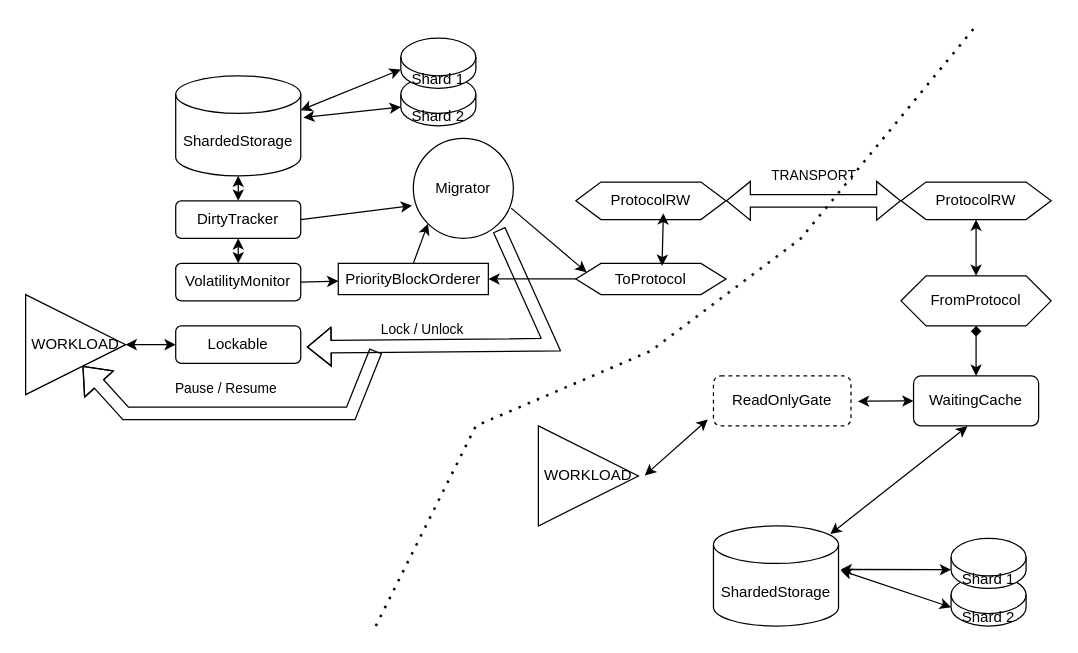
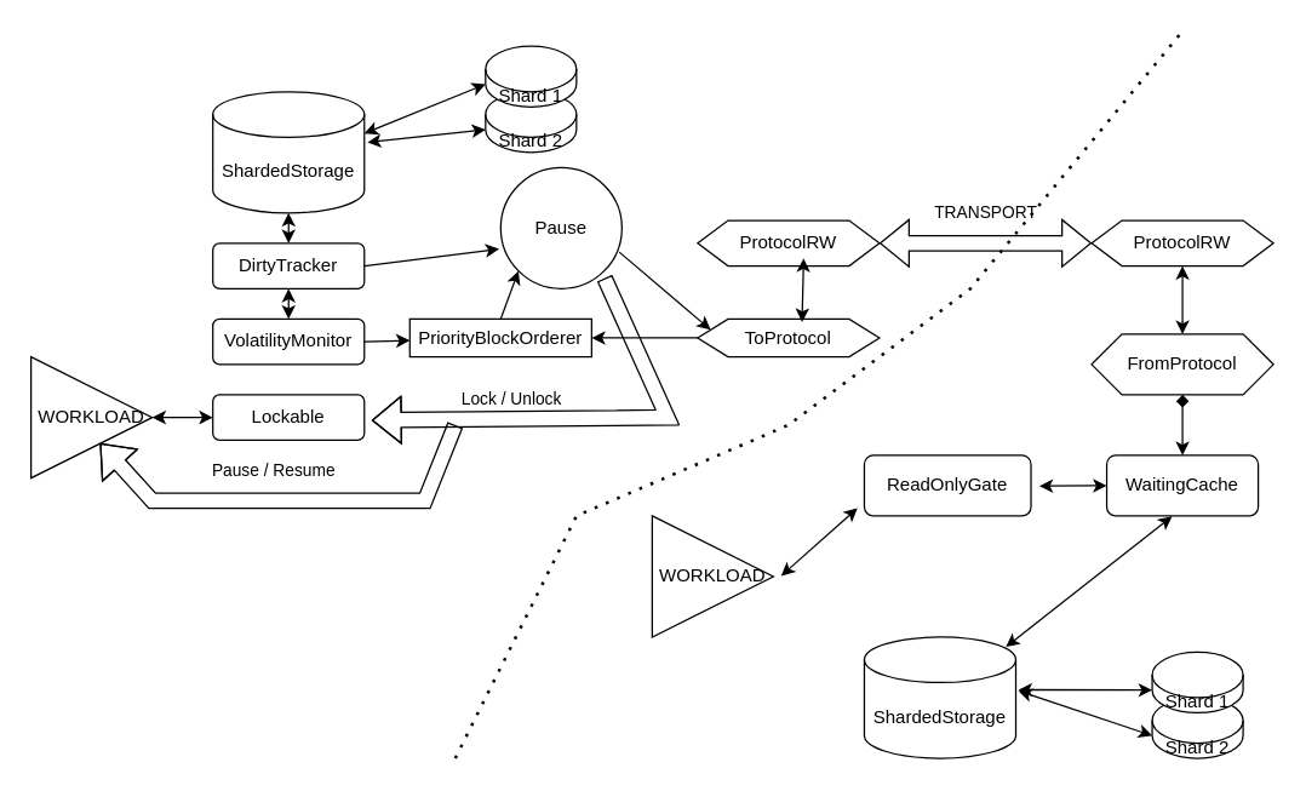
  <mxCell id="0" />
  <mxCell id="1" parent="0" />
  <mxCell id="2" value="Shard 2" style="shape=cylinder3;whiteSpace=wrap;html=1;boundedLbl=1;backgroundOutline=1;size=15;" vertex="1" parent="1"><mxGeometry x="320" y="60" width="60" height="40" as="geometry" /></mxCell>
  <mxCell id="3" value="&lt;div&gt;Shard 1&lt;/div&gt;" style="shape=cylinder3;whiteSpace=wrap;html=1;boundedLbl=1;backgroundOutline=1;size=15;" vertex="1" parent="1"><mxGeometry x="320" y="30" width="60" height="40" as="geometry" /></mxCell>
  <mxCell id="4" value="&lt;div&gt;ShardedStorage&lt;/div&gt;" style="shape=cylinder3;whiteSpace=wrap;html=1;boundedLbl=1;backgroundOutline=1;size=15;" vertex="1" parent="1"><mxGeometry x="140" y="60" width="100" height="80" as="geometry" /></mxCell>
  <mxCell id="5" value="" style="endArrow=classic;startArrow=classic;html=1;rounded=0;entryX=1;entryY=0;entryDx=0;entryDy=27.5;entryPerimeter=0;exitX=0;exitY=1;exitDx=0;exitDy=-15;exitPerimeter=0;" edge="1" parent="1" source="3" target="4"><mxGeometry width="50" height="50" relative="1" as="geometry"><mxPoint x="430" y="390" as="sourcePoint" /><mxPoint x="480" y="340" as="targetPoint" /><Array as="points" /></mxGeometry></mxCell>
  <mxCell id="6" value="" style="endArrow=classic;startArrow=classic;html=1;rounded=0;entryX=0;entryY=1;entryDx=0;entryDy=-15;entryPerimeter=0;exitX=1.02;exitY=0.418;exitDx=0;exitDy=0;exitPerimeter=0;" edge="1" parent="1" source="4" target="2"><mxGeometry width="50" height="50" relative="1" as="geometry"><mxPoint x="430" y="260" as="sourcePoint" /><mxPoint x="480" y="210" as="targetPoint" /></mxGeometry></mxCell>
  <mxCell id="7" value="DirtyTracker" style="rounded=1;whiteSpace=wrap;html=1;" vertex="1" parent="1"><mxGeometry x="140" y="160" width="100" height="30" as="geometry" /></mxCell>
  <mxCell id="8" value="" style="endArrow=classic;startArrow=classic;html=1;rounded=0;entryX=0.5;entryY=1;entryDx=0;entryDy=0;entryPerimeter=0;exitX=0.5;exitY=0;exitDx=0;exitDy=0;" edge="1" parent="1" source="7" target="4"><mxGeometry width="50" height="50" relative="1" as="geometry"><mxPoint x="430" y="260" as="sourcePoint" /><mxPoint x="480" y="210" as="targetPoint" /></mxGeometry></mxCell>
  <mxCell id="9" value="VolatilityMonitor" style="rounded=1;whiteSpace=wrap;html=1;" vertex="1" parent="1"><mxGeometry x="140" y="210" width="100" height="30" as="geometry" /></mxCell>
  <mxCell id="10" value="" style="endArrow=classic;startArrow=classic;html=1;rounded=0;entryX=0.5;entryY=1;entryDx=0;entryDy=0;exitX=0.5;exitY=0;exitDx=0;exitDy=0;" edge="1" parent="1" source="9" target="7"><mxGeometry width="50" height="50" relative="1" as="geometry"><mxPoint x="430" y="260" as="sourcePoint" /><mxPoint x="480" y="210" as="targetPoint" /></mxGeometry></mxCell>
  <mxCell id="11" value="Lockable" style="rounded=1;whiteSpace=wrap;html=1;" vertex="1" parent="1"><mxGeometry x="140" y="260" width="100" height="30" as="geometry" /></mxCell>
  <mxCell id="12" value="WORKLOAD" style="triangle;whiteSpace=wrap;html=1;" vertex="1" parent="1"><mxGeometry y="235" width="80" height="80" as="geometry" x="20" /></mxCell>
  <mxCell id="13" value="" style="endArrow=classic;startArrow=classic;html=1;rounded=0;exitX=1;exitY=0.5;exitDx=0;exitDy=0;entryX=0;entryY=0.5;entryDx=0;entryDy=0;" edge="1" parent="1" source="12" target="11"><mxGeometry width="50" height="50" relative="1" as="geometry"><mxPoint x="410" y="260" as="sourcePoint" /><mxPoint x="460" y="210" as="targetPoint" /></mxGeometry></mxCell>
  <mxCell id="14" value="" style="endArrow=classic;html=1;rounded=0;exitX=1;exitY=0.5;exitDx=0;exitDy=0;" edge="1" parent="1" source="9" target="15"><mxGeometry width="50" height="50" relative="1" as="geometry"><mxPoint x="410" y="260" as="sourcePoint" /><mxPoint x="300" y="225" as="targetPoint" /></mxGeometry></mxCell>
  <mxCell id="15" value="PriorityBlockOrderer" style="rounded=0;whiteSpace=wrap;html=1;" vertex="1" parent="1"><mxGeometry x="270" y="210" width="120" height="25" as="geometry" /></mxCell>
  <mxCell id="16" value="ProtocolRW" style="shape=hexagon;perimeter=hexagonPerimeter2;whiteSpace=wrap;html=1;fixedSize=1;" vertex="1" parent="1"><mxGeometry x="460" y="145" width="120" height="30" as="geometry" /></mxCell>
  <mxCell id="17" value="ToProtocol" style="shape=hexagon;perimeter=hexagonPerimeter2;whiteSpace=wrap;html=1;fixedSize=1;" vertex="1" parent="1"><mxGeometry x="460" y="210" width="120" height="25" as="geometry" /></mxCell>
  <mxCell id="18" value="" style="endArrow=classic;startArrow=classic;html=1;rounded=0;exitX=0.583;exitY=0.833;exitDx=0;exitDy=0;exitPerimeter=0;entryX=0.574;entryY=0.081;entryDx=0;entryDy=0;entryPerimeter=0;" edge="1" parent="1" source="16" target="17"><mxGeometry width="50" height="50" relative="1" as="geometry"><mxPoint x="660" y="355" as="sourcePoint" /><mxPoint x="500" y="215" as="targetPoint" /><Array as="points" /></mxGeometry></mxCell>
  <mxCell id="19" value="" style="endArrow=classic;html=1;rounded=0;exitX=0;exitY=0.5;exitDx=0;exitDy=0;entryX=1;entryY=0.5;entryDx=0;entryDy=0;" edge="1" parent="1" source="17" target="15"><mxGeometry width="50" height="50" relative="1" as="geometry"><mxPoint x="410" y="260" as="sourcePoint" /><mxPoint x="460" y="210" as="targetPoint" /></mxGeometry></mxCell>
- <mxCell id="20" value="Migrator" style="ellipse;whiteSpace=wrap;html=1;aspect=fixed;" vertex="1" parent="1"><mxGeometry x="330" y="110" width="80" height="80" as="geometry" /></mxCell>
+ <mxCell id="20" value="Pause" style="ellipse;whiteSpace=wrap;html=1;aspect=fixed;" vertex="1" parent="1"><mxGeometry x="330" y="110" width="80" height="80" as="geometry" /></mxCell>
  <mxCell id="21" value="" style="endArrow=classic;html=1;rounded=0;exitX=0.978;exitY=0.698;exitDx=0;exitDy=0;entryX=0;entryY=0.25;entryDx=0;entryDy=0;exitPerimeter=0;" edge="1" parent="1" source="20" target="17"><mxGeometry width="50" height="50" relative="1" as="geometry"><mxPoint x="360" y="432.5" as="sourcePoint" /><mxPoint x="470" y="260" as="targetPoint" /><Array as="points" /></mxGeometry></mxCell>
  <mxCell id="22" value="" style="endArrow=classic;html=1;rounded=0;exitX=0.5;exitY=0;exitDx=0;exitDy=0;entryX=0;entryY=1;entryDx=0;entryDy=0;" edge="1" parent="1" source="15" target="20"><mxGeometry width="50" height="50" relative="1" as="geometry"><mxPoint x="410" y="260" as="sourcePoint" /><mxPoint x="460" y="210" as="targetPoint" /></mxGeometry></mxCell>
  <mxCell id="23" value="" style="endArrow=classic;html=1;rounded=0;exitX=1;exitY=0.5;exitDx=0;exitDy=0;entryX=-0.013;entryY=0.672;entryDx=0;entryDy=0;entryPerimeter=0;" edge="1" parent="1" source="7" target="20"><mxGeometry width="50" height="50" relative="1" as="geometry"><mxPoint x="410" y="260" as="sourcePoint" /><mxPoint x="460" y="210" as="targetPoint" /></mxGeometry></mxCell>
  <mxCell id="24" value="Lock / Unlock" style="shape=flexArrow;endArrow=classic;html=1;rounded=0;entryX=1.048;entryY=0.562;entryDx=0;entryDy=0;entryPerimeter=0;exitX=0.857;exitY=0.913;exitDx=0;exitDy=0;exitPerimeter=0;" edge="1" parent="1" source="20" target="11"><mxGeometry x="0.379" y="-13" width="50" height="50" relative="1" as="geometry"><mxPoint x="420" y="275" as="sourcePoint" /><mxPoint x="319.31" y="270" as="targetPoint" /><Array as="points"><mxPoint x="440" y="275" /></Array><mxPoint as="offset" /></mxGeometry></mxCell>
  <mxCell id="25" value="Pause / Resume" style="shape=flexArrow;endArrow=classic;html=1;rounded=0;entryX=0.569;entryY=0.713;entryDx=0;entryDy=0;entryPerimeter=0;" edge="1" parent="1" target="12"><mxGeometry x="0.079" y="-20" width="50" height="50" relative="1" as="geometry"><mxPoint x="300" y="280" as="sourcePoint" /><mxPoint x="140" y="370" as="targetPoint" /><Array as="points"><mxPoint x="280" y="330" /><mxPoint x="100" y="330" /></Array><mxPoint as="offset" /></mxGeometry></mxCell>
  <mxCell id="26" value="TRANSPORT" style="shape=flexArrow;endArrow=classic;startArrow=classic;html=1;rounded=0;exitX=1;exitY=0.5;exitDx=0;exitDy=0;" edge="1" parent="1" source="16"><mxGeometry y="20" width="100" height="100" relative="1" as="geometry"><mxPoint x="680" y="325" as="sourcePoint" /><mxPoint x="720" y="160" as="targetPoint" /><mxPoint as="offset" /></mxGeometry></mxCell>
  <mxCell id="27" value="ProtocolRW" style="shape=hexagon;perimeter=hexagonPerimeter2;whiteSpace=wrap;html=1;fixedSize=1;" vertex="1" parent="1"><mxGeometry x="720" y="145" width="120" height="30" as="geometry" /></mxCell>
  <mxCell id="28" value="" style="endArrow=classic;startArrow=classic;html=1;rounded=0;entryX=0.5;entryY=1;entryDx=0;entryDy=0;" edge="1" parent="1" target="27"><mxGeometry width="50" height="50" relative="1" as="geometry"><mxPoint x="780" y="220" as="sourcePoint" /><mxPoint x="460" y="210" as="targetPoint" /></mxGeometry></mxCell>
  <mxCell id="29" value="FromProtocol" style="shape=hexagon;perimeter=hexagonPerimeter2;whiteSpace=wrap;html=1;fixedSize=1;" vertex="1" parent="1"><mxGeometry x="720" y="220" width="120" height="40" as="geometry" /></mxCell>
  <mxCell id="30" value="WaitingCache" style="rounded=1;whiteSpace=wrap;html=1;" vertex="1" parent="1"><mxGeometry x="730" y="300" width="100" height="40" as="geometry" /></mxCell>
  <mxCell id="31" value="" style="endArrow=diamond;startArrow=classic;html=1;rounded=0;entryX=0.5;entryY=1;entryDx=0;entryDy=0;exitX=0.5;exitY=0;exitDx=0;exitDy=0;" edge="1" parent="1" source="30" target="29"><mxGeometry width="50" height="50" relative="1" as="geometry"><mxPoint x="410" y="260" as="sourcePoint" /><mxPoint x="460" y="210" as="targetPoint" /></mxGeometry></mxCell>
  <mxCell id="32" value="Shard 2" style="shape=cylinder3;whiteSpace=wrap;html=1;boundedLbl=1;backgroundOutline=1;size=15;" vertex="1" parent="1"><mxGeometry x="760" y="460" width="60" height="40" as="geometry" /></mxCell>
  <mxCell id="33" value="&lt;div&gt;Shard 1&lt;/div&gt;" style="shape=cylinder3;whiteSpace=wrap;html=1;boundedLbl=1;backgroundOutline=1;size=15;" vertex="1" parent="1"><mxGeometry x="760" y="430" width="60" height="40" as="geometry" /></mxCell>
  <mxCell id="34" value="" style="endArrow=classic;startArrow=classic;html=1;rounded=0;entryX=1.017;entryY=0.435;entryDx=0;entryDy=0;entryPerimeter=0;exitX=0;exitY=1;exitDx=0;exitDy=-15;exitPerimeter=0;" edge="1" source="33" parent="1" target="36"><mxGeometry width="50" height="50" relative="1" as="geometry"><mxPoint x="870" y="790" as="sourcePoint" /><mxPoint x="680" y="488" as="targetPoint" /><Array as="points" /></mxGeometry></mxCell>
  <mxCell id="35" value="" style="endArrow=classic;startArrow=classic;html=1;rounded=0;entryX=0;entryY=1;entryDx=0;entryDy=-15;entryPerimeter=0;exitX=1.017;exitY=0.444;exitDx=0;exitDy=0;exitPerimeter=0;" edge="1" target="32" parent="1" source="36"><mxGeometry width="50" height="50" relative="1" as="geometry"><mxPoint x="682" y="493" as="sourcePoint" /><mxPoint x="920" y="610" as="targetPoint" /></mxGeometry></mxCell>
  <mxCell id="36" value="&lt;div&gt;ShardedStorage&lt;/div&gt;" style="shape=cylinder3;whiteSpace=wrap;html=1;boundedLbl=1;backgroundOutline=1;size=15;" vertex="1" parent="1"><mxGeometry x="570" y="420" width="100" height="80" as="geometry" /></mxCell>
  <mxCell id="37" value="WORKLOAD" style="triangle;whiteSpace=wrap;html=1;" vertex="1" parent="1"><mxGeometry x="430" y="340" width="80" height="80" as="geometry" /></mxCell>
  <mxCell id="38" value="" style="endArrow=classic;startArrow=classic;html=1;rounded=0;entryX=0;entryY=0.5;entryDx=0;entryDy=0;exitX=1.05;exitY=0.508;exitDx=0;exitDy=0;exitPerimeter=0;" edge="1" parent="1" source="40" target="30"><mxGeometry width="50" height="50" relative="1" as="geometry"><mxPoint x="670" y="350" as="sourcePoint" /><mxPoint x="460" y="210" as="targetPoint" /></mxGeometry></mxCell>
  <mxCell id="39" value="" style="endArrow=classic;startArrow=classic;html=1;rounded=0;entryX=0.431;entryY=1.008;entryDx=0;entryDy=0;entryPerimeter=0;exitX=0.934;exitY=0.081;exitDx=0;exitDy=0;exitPerimeter=0;" edge="1" parent="1" source="36" target="30"><mxGeometry width="50" height="50" relative="1" as="geometry"><mxPoint x="410" y="260" as="sourcePoint" /><mxPoint x="460" y="210" as="targetPoint" /></mxGeometry></mxCell>
- <mxCell id="40" value="ReadOnlyGate" style="rounded=1;whiteSpace=wrap;html=1;dashed=1;" vertex="1" parent="1"><mxGeometry x="570" y="300" width="110" height="40" as="geometry" /></mxCell>
+ <mxCell id="40" value="ReadOnlyGate" style="rounded=1;whiteSpace=wrap;html=1;" vertex="1" parent="1"><mxGeometry x="570" y="300" width="110" height="40" as="geometry" /></mxCell>
  <mxCell id="41" value="" style="endArrow=classic;startArrow=classic;html=1;rounded=0;entryX=-0.041;entryY=0.87;entryDx=0;entryDy=0;entryPerimeter=0;exitX=1.064;exitY=0.495;exitDx=0;exitDy=0;exitPerimeter=0;" edge="1" parent="1" source="37" target="40"><mxGeometry width="50" height="50" relative="1" as="geometry"><mxPoint x="410" y="260" as="sourcePoint" /><mxPoint x="460" y="210" as="targetPoint" /></mxGeometry></mxCell>
  <mxCell id="42" value="" style="endArrow=none;dashed=1;html=1;dashPattern=1 3;strokeWidth=2;rounded=0;" edge="1" parent="1"><mxGeometry width="50" height="50" relative="1" as="geometry"><mxPoint x="300" y="500" as="sourcePoint" /><mxPoint x="780" as="targetPoint" y="20" /><Array as="points"><mxPoint x="380" y="340" /><mxPoint x="520" y="280" /><mxPoint x="640" y="190" /></Array></mxGeometry></mxCell>
